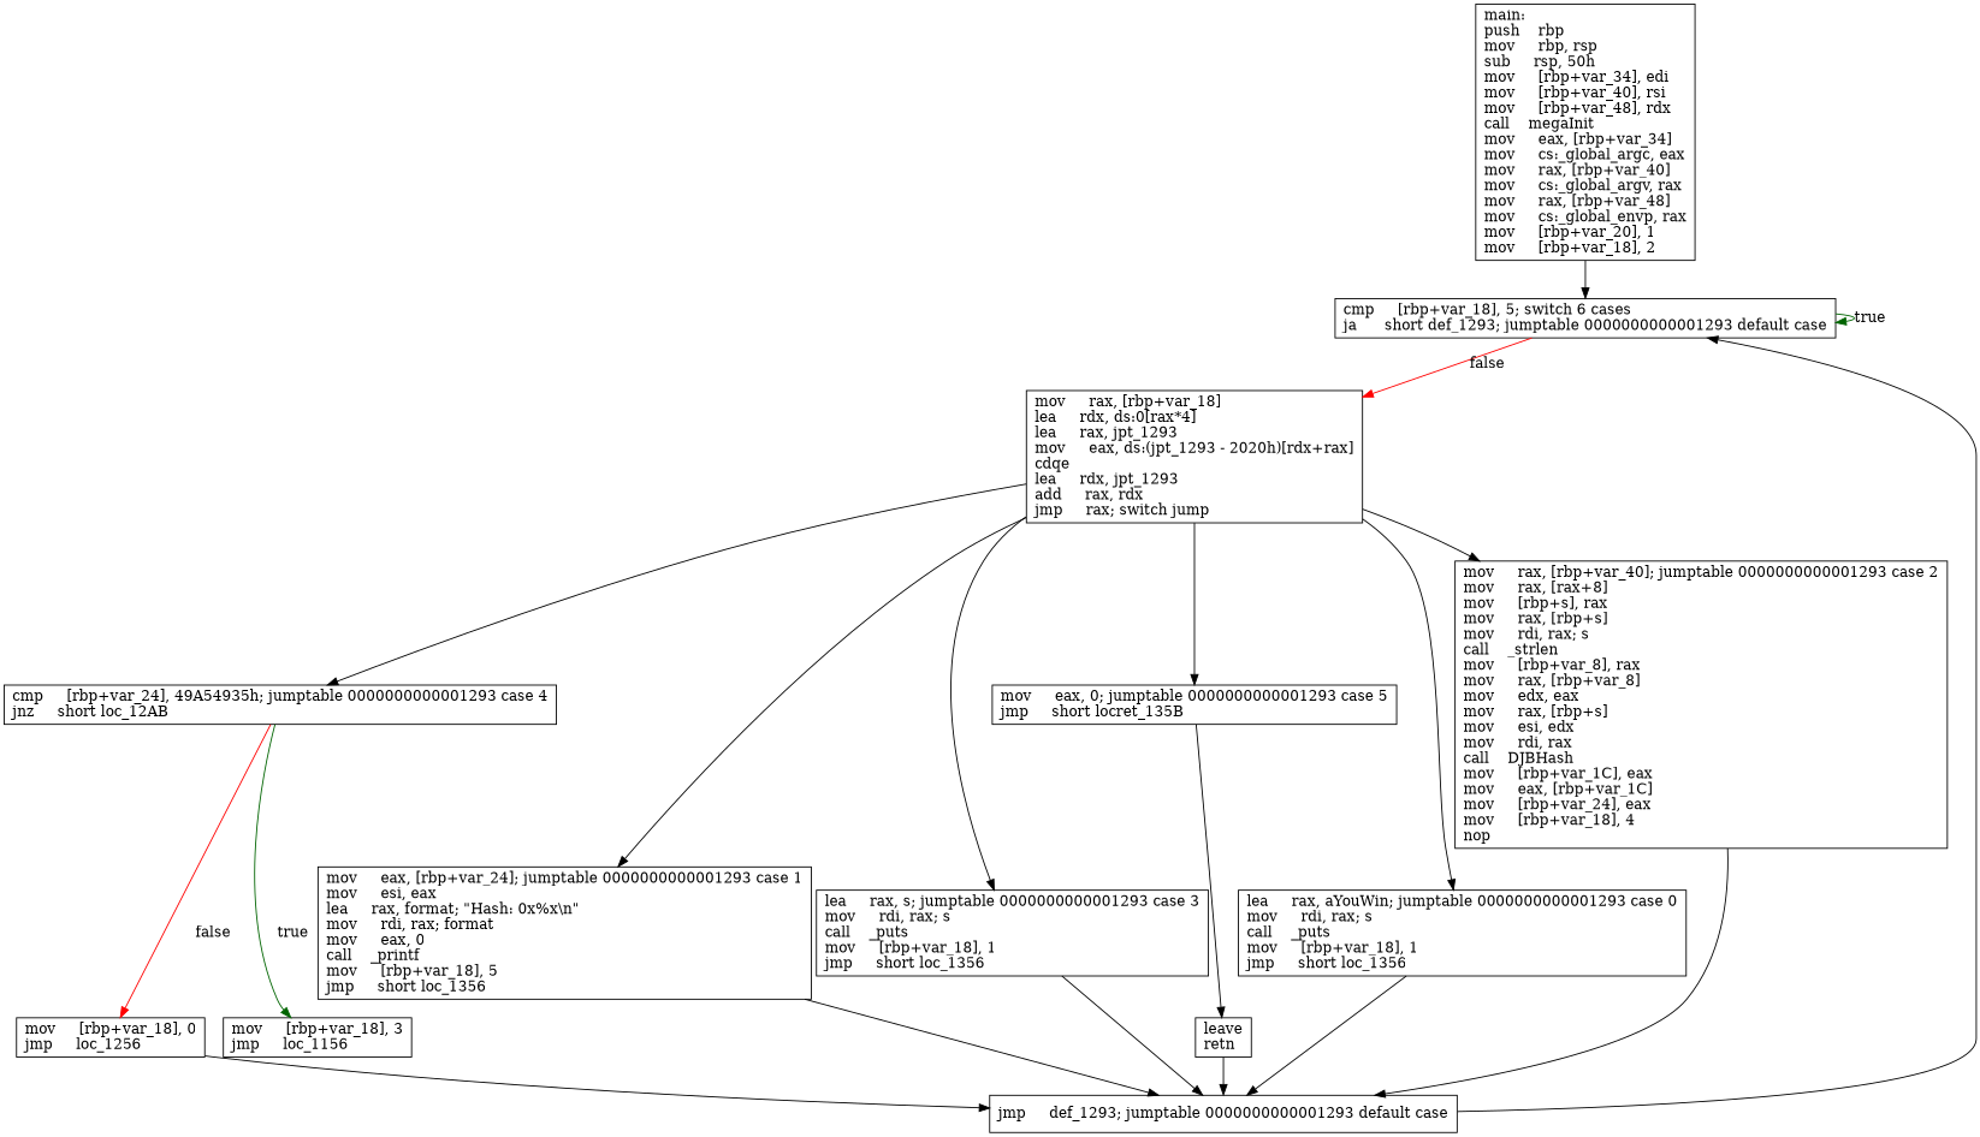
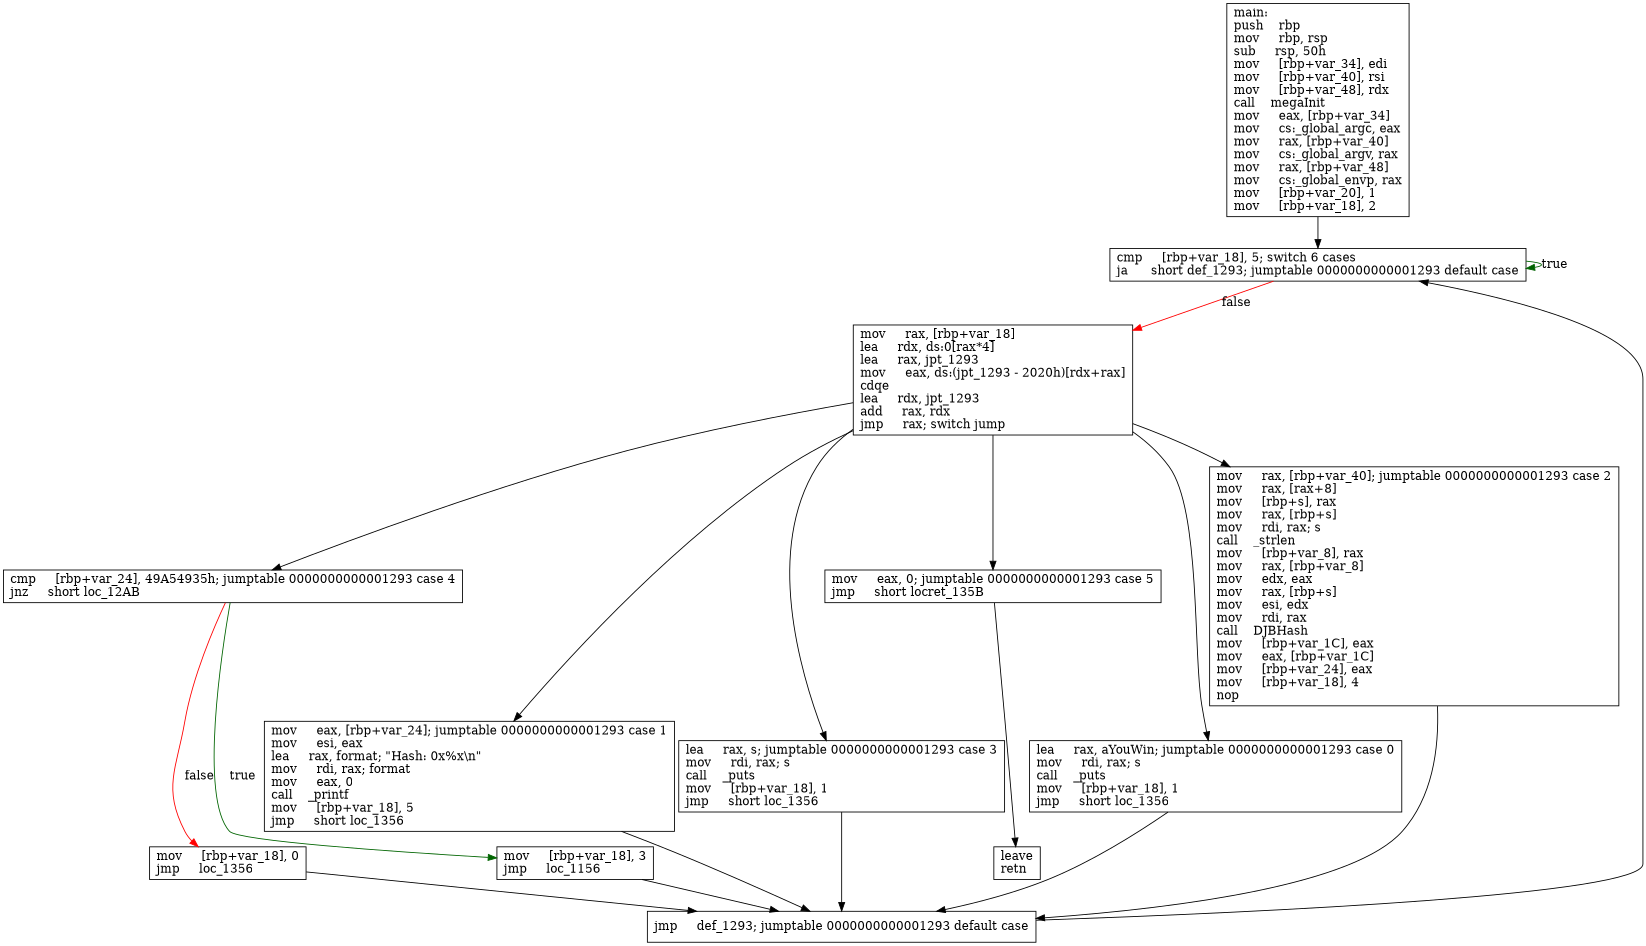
  digraph {
    node [shape=box]
    n1 [label="main:\lpush    rbp\lmov     rbp, rsp\lsub     rsp, 50h\lmov     [rbp+var_34], edi\lmov     [rbp+var_40], rsi\lmov     [rbp+var_48], rdx\lcall    megaInit\lmov     eax, [rbp+var_34]\lmov     cs:_global_argc, eax\lmov     rax, [rbp+var_40]\lmov     cs:_global_argv, rax\lmov     rax, [rbp+var_48]\lmov     cs:_global_envp, rax\lmov     [rbp+var_20], 1\lmov     [rbp+var_18], 2\l"]
    n2 [label="cmp     [rbp+var_18], 5; switch 6 cases\lja      short def_1293; jumptable 0000000000001293 default case\l"]
    n3 [label="mov     rax, [rbp+var_18]\llea     rdx, ds:0[rax*4]\llea     rax, jpt_1293\lmov     eax, ds:(jpt_1293 - 2020h)[rdx+rax]\lcdqe\llea     rdx, jpt_1293\ladd     rax, rdx\ljmp     rax; switch jump\l"]
    n4 [label="cmp     [rbp+var_24], 49A54935h; jumptable 0000000000001293 case 4\ljnz     short loc_12AB\l"]
    n5 [label="mov     eax, [rbp+var_24]; jumptable 0000000000001293 case 1\lmov     esi, eax\llea     rax, format; \"Hash: 0x%x\\n\"\lmov     rdi, rax; format\lmov     eax, 0\lcall    _printf\lmov     [rbp+var_18], 5\ljmp     short loc_1356\l"]
    n6 [label="lea     rax, s; jumptable 0000000000001293 case 3\lmov     rdi, rax; s\lcall    _puts\lmov     [rbp+var_18], 1\ljmp     short loc_1356\l"]
    n7 [label="mov     eax, 0; jumptable 0000000000001293 case 5\ljmp     short locret_135B\l"]
    n8 [label="lea     rax, aYouWin; jumptable 0000000000001293 case 0\lmov     rdi, rax; s\lcall    _puts\lmov     [rbp+var_18], 1\ljmp     short loc_1356\l"]
    n9 [label="mov     rax, [rbp+var_40]; jumptable 0000000000001293 case 2\lmov     rax, [rax+8]\lmov     [rbp+s], rax\lmov     rax, [rbp+s]\lmov     rdi, rax; s\lcall    _strlen\lmov     [rbp+var_8], rax\lmov     rax, [rbp+var_8]\lmov     edx, eax\lmov     rax, [rbp+s]\lmov     esi, edx\lmov     rdi, rax\lcall    DJBHash\lmov     [rbp+var_1C], eax\lmov     eax, [rbp+var_1C]\lmov     [rbp+var_24], eax\lmov     [rbp+var_18], 4\lnop\l"]
-   n10 [label="mov     [rbp+var_18], 0\ljmp     loc_1256\l"]
+   n10 [label="mov     [rbp+var_18], 0\ljmp     loc_1356\l"]
    n11 [label="mov     [rbp+var_18], 3\ljmp     loc_1156\l"]
    n12 [label="jmp     def_1293; jumptable 0000000000001293 default case\l"]
    n13 [label="leave\lretn\l"]
    n1 -> n2
    n2 -> n2 [color=darkgreen label=true]
    n2 -> n3 [color=red label=false]
    n3 -> n4
    n3 -> n5
    n3 -> n6
    n3 -> n7
    n3 -> n8
    n3 -> n9
    n4 -> n10 [color=red label=false]
    n4 -> n11 [color=darkgreen label=true]
    n5 -> n12
    n6 -> n12
    n7 -> n13
    n8 -> n12
    n9 -> n12
    n10 -> n12
-   n13 -> n12
+   n11 -> n12
    n12 -> n2
  }
